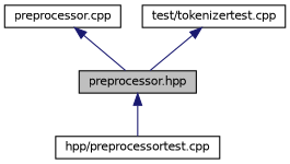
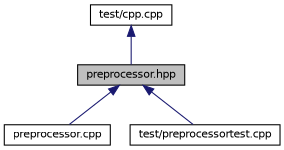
  digraph {
    node [color=black fillcolor=white fontname=Helvetica fontsize=10 shape=record style=filled]
    edge [color=midnightblue dir=back fontname=Helvetica fontsize=10 labelfontname=Helvetica labelfontsize=10 style=solid]
    n1 [fillcolor=grey75 fontcolor=black height=0.2 label="preprocessor.hpp" width=0.4]
    n2 [height=0.2 label="preprocessor.cpp" width=0.4]
-   n3 [height=0.2 label="hpp/preprocessortest.cpp" width=0.4]
-   n4 [height=0.2 label="test/tokenizertest.cpp" width=0.4]
-   n2 -> n1
+   n3 [height=0.2 label="test/preprocessortest.cpp" width=0.4]
+   n4 [height=0.2 label="test/cpp.cpp" width=0.4]
+   n1 -> n2
    n1 -> n3
    n4 -> n1
  }
